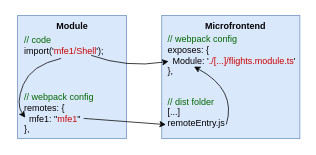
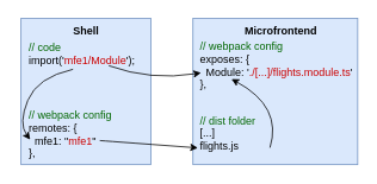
  <mxCell id="0" />
  <mxCell id="1" parent="0" />
  <mxCell id="2" value="" style="rounded=0;whiteSpace=wrap;html=1;fillColor=#dae8fc;strokeColor=#6c8ebf;" vertex="1" parent="1"><mxGeometry x="23" y="20" width="145" height="164" as="geometry" /></mxCell>
  <mxCell id="3" value="" style="rounded=0;whiteSpace=wrap;html=1;fillColor=#dae8fc;strokeColor=#6c8ebf;" vertex="1" parent="1"><mxGeometry x="215" y="20" width="184" height="164" as="geometry" /></mxCell>
- <mxCell id="4" value="&lt;b&gt;Module&lt;/b&gt;" style="text;html=1;strokeColor=none;fillColor=none;align=center;verticalAlign=middle;whiteSpace=wrap;rounded=0;" vertex="1" parent="1"><mxGeometry x="66" y="20" width="60" height="30" as="geometry" /></mxCell>
+ <mxCell id="4" value="&lt;b&gt;Shell&lt;/b&gt;" style="text;html=1;strokeColor=none;fillColor=none;align=center;verticalAlign=middle;whiteSpace=wrap;rounded=0;" vertex="1" parent="1"><mxGeometry x="66" y="20" width="60" height="30" as="geometry" /></mxCell>
  <mxCell id="5" value="&lt;b&gt;Microfrontend&lt;/b&gt;" style="text;html=1;strokeColor=none;fillColor=none;align=center;verticalAlign=middle;whiteSpace=wrap;rounded=0;" vertex="1" parent="1"><mxGeometry x="259" y="20" width="109" height="30" as="geometry" /></mxCell>
- <mxCell id="6" value="&lt;font color=&quot;#006600&quot;&gt;// code&lt;/font&gt;&lt;br&gt;import('&lt;font color=&quot;#cc0000&quot;&gt;mfe1/Shell&lt;/font&gt;');" style="text;html=1;strokeColor=none;fillColor=none;align=left;verticalAlign=middle;whiteSpace=wrap;rounded=0;" vertex="1" parent="1"><mxGeometry x="30" y="39" width="135" height="41" as="geometry" /></mxCell>
+ <mxCell id="6" value="&lt;font color=&quot;#006600&quot;&gt;// code&lt;/font&gt;&lt;br&gt;import('&lt;font color=&quot;#cc0000&quot;&gt;mfe1/Module&lt;/font&gt;');" style="text;html=1;strokeColor=none;fillColor=none;align=left;verticalAlign=middle;whiteSpace=wrap;rounded=0;" vertex="1" parent="1"><mxGeometry x="30" y="39" width="135" height="41" as="geometry" /></mxCell>
  <mxCell id="7" value="&lt;font color=&quot;#006600&quot;&gt;// webpack config&lt;/font&gt;&lt;br&gt;exposes: {&lt;br&gt;&amp;nbsp; Module: '&lt;font color=&quot;#cc0000&quot;&gt;./[...]/flights.module.ts&lt;/font&gt;'&lt;br&gt;}," style="text;html=1;strokeColor=none;fillColor=none;align=left;verticalAlign=middle;whiteSpace=wrap;rounded=0;" vertex="1" parent="1"><mxGeometry x="220.5" y="39" width="175.5" height="68" as="geometry" /></mxCell>
  <mxCell id="8" value="&lt;font color=&quot;#006600&quot;&gt;// webpack config&lt;/font&gt;&lt;br&gt;remotes: {&lt;br&gt;&amp;nbsp; mfe1: &quot;&lt;font color=&quot;#cc0000&quot;&gt;mfe1&lt;/font&gt;&quot;&lt;br&gt;}," style="text;html=1;strokeColor=none;fillColor=none;align=left;verticalAlign=middle;whiteSpace=wrap;rounded=0;" vertex="1" parent="1"><mxGeometry x="30" y="116" width="102" height="67" as="geometry" /></mxCell>
- <mxCell id="9" value="&lt;font color=&quot;#006600&quot;&gt;// dist folder&lt;/font&gt;&lt;br&gt;[...]&lt;br&gt;remoteEntry.js" style="text;html=1;strokeColor=none;fillColor=none;align=left;verticalAlign=middle;whiteSpace=wrap;rounded=0;" vertex="1" parent="1"><mxGeometry x="220.5" y="115" width="127" height="67" as="geometry" /></mxCell>
+ <mxCell id="9" value="&lt;font color=&quot;#006600&quot;&gt;// dist folder&lt;/font&gt;&lt;br&gt;[...]&lt;br&gt;flights.js" style="text;html=1;strokeColor=none;fillColor=none;align=left;verticalAlign=middle;whiteSpace=wrap;rounded=0;" vertex="1" parent="1"><mxGeometry x="220.5" y="115" width="127" height="67" as="geometry" /></mxCell>
  <mxCell id="10" value="" style="curved=1;endArrow=classic;html=1;rounded=0;exitX=0.378;exitY=0.927;exitDx=0;exitDy=0;exitPerimeter=0;entryX=0.031;entryY=0.597;entryDx=0;entryDy=0;entryPerimeter=0;" edge="1" parent="1" source="6" target="8"><mxGeometry width="50" height="50" relative="1" as="geometry"><mxPoint x="153" y="226" as="sourcePoint" /><mxPoint x="206" y="232" as="targetPoint" /><Array as="points"><mxPoint x="41" y="86" /><mxPoint y="138" x="20" /></Array></mxGeometry></mxCell>
  <mxCell id="11" value="" style="curved=1;endArrow=classic;html=1;rounded=0;" edge="1" parent="1"><mxGeometry width="50" height="50" relative="1" as="geometry"><mxPoint x="121" y="73" as="sourcePoint" /><mxPoint x="224" y="81" as="targetPoint" /><Array as="points"><mxPoint x="168" y="90" /></Array></mxGeometry></mxCell>
  <mxCell id="12" value="" style="curved=1;endArrow=classic;html=1;rounded=0;exitX=0.794;exitY=0.612;exitDx=0;exitDy=0;exitPerimeter=0;entryX=0;entryY=0.75;entryDx=0;entryDy=0;" edge="1" parent="1" source="8" target="9"><mxGeometry width="50" height="50" relative="1" as="geometry"><mxPoint x="158" y="232" as="sourcePoint" /><mxPoint x="265" y="157" as="targetPoint" /></mxGeometry></mxCell>
  <mxCell id="13" value="" style="curved=1;endArrow=classic;html=1;rounded=0;" edge="1" parent="1"><mxGeometry width="50" height="50" relative="1" as="geometry"><mxPoint x="301" y="165" as="sourcePoint" /><mxPoint x="258" y="88" as="targetPoint" /><Array as="points"><mxPoint x="315" y="119" /></Array></mxGeometry></mxCell>
